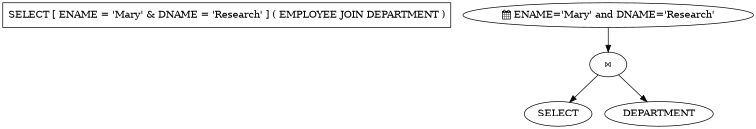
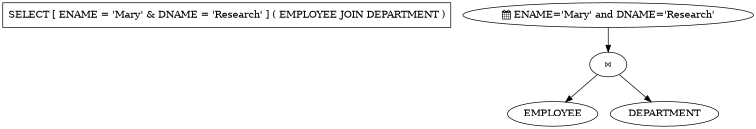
  digraph {
    n1 [label="SELECT [ ENAME = 'Mary' & DNAME = 'Research' ] ( EMPLOYEE JOIN DEPARTMENT )" shape=rectangle]
    n2 [label=" ENAME='Mary' and DNAME='Research'"]
    n3 [label="⋈"]
-   n4 [label=SELECT]
+   n4 [label=EMPLOYEE]
    n5 [label=DEPARTMENT]
    n2 -> n3
    n3 -> n4
    n3 -> n5
  }
